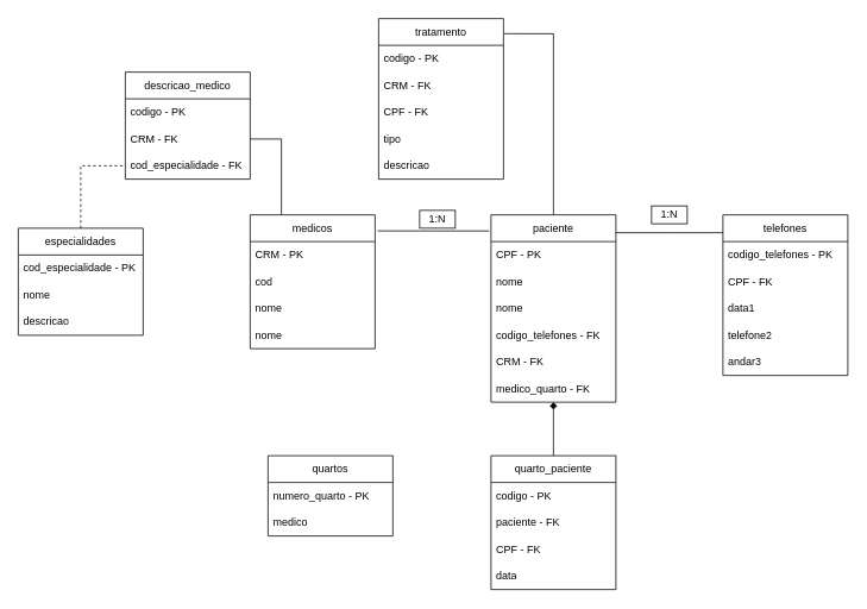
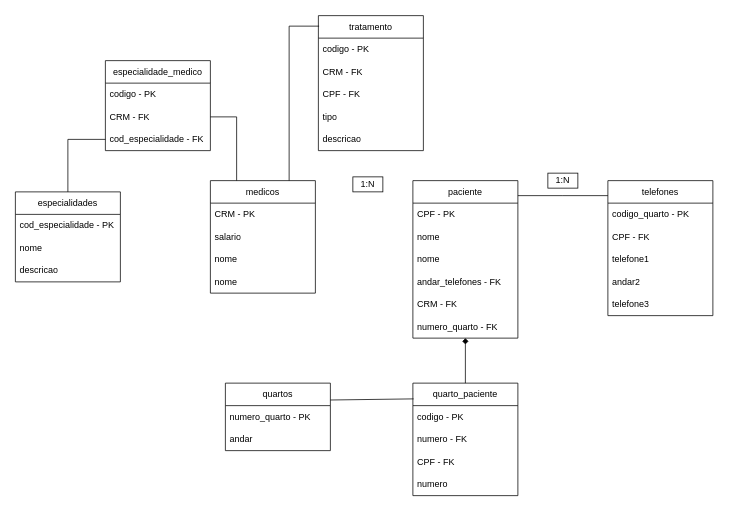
  <mxCell id="0" />
  <mxCell id="1" parent="0" />
  <mxCell id="2" value="medicos" style="swimlane;fontStyle=0;childLayout=stackLayout;horizontal=1;startSize=30;horizontalStack=0;resizeParent=1;resizeParentMax=0;resizeLast=0;collapsible=1;marginBottom=0;whiteSpace=wrap;html=1;" vertex="1" parent="1"><mxGeometry x="280" y="240" width="140" height="150" as="geometry" /></mxCell>
  <mxCell id="3" value="CRM - PK" style="text;strokeColor=none;fillColor=none;align=left;verticalAlign=middle;spacingLeft=4;spacingRight=4;overflow=hidden;points=[[0,0.5],[1,0.5]];portConstraint=eastwest;rotatable=0;whiteSpace=wrap;html=1;" vertex="1" parent="2"><mxGeometry y="30" width="140" height="30" as="geometry" /></mxCell>
- <mxCell id="4" value="cod" style="text;strokeColor=none;fillColor=none;align=left;verticalAlign=middle;spacingLeft=4;spacingRight=4;overflow=hidden;points=[[0,0.5],[1,0.5]];portConstraint=eastwest;rotatable=0;whiteSpace=wrap;html=1;" vertex="1" parent="2"><mxGeometry y="60" width="140" height="30" as="geometry" /></mxCell>
+ <mxCell id="4" value="salario" style="text;strokeColor=none;fillColor=none;align=left;verticalAlign=middle;spacingLeft=4;spacingRight=4;overflow=hidden;points=[[0,0.5],[1,0.5]];portConstraint=eastwest;rotatable=0;whiteSpace=wrap;html=1;" vertex="1" parent="2"><mxGeometry y="60" width="140" height="30" as="geometry" /></mxCell>
  <mxCell id="5" value="nome" style="text;strokeColor=none;fillColor=none;align=left;verticalAlign=middle;spacingLeft=4;spacingRight=4;overflow=hidden;points=[[0,0.5],[1,0.5]];portConstraint=eastwest;rotatable=0;whiteSpace=wrap;html=1;" vertex="1" parent="2"><mxGeometry y="90" width="140" height="30" as="geometry" /></mxCell>
  <mxCell id="6" value="nome" style="text;strokeColor=none;fillColor=none;align=left;verticalAlign=middle;spacingLeft=4;spacingRight=4;overflow=hidden;points=[[0,0.5],[1,0.5]];portConstraint=eastwest;rotatable=0;whiteSpace=wrap;html=1;" vertex="1" parent="2"><mxGeometry y="120" width="140" height="30" as="geometry" /></mxCell>
  <mxCell id="7" value="especialidades" style="swimlane;fontStyle=0;childLayout=stackLayout;horizontal=1;startSize=30;horizontalStack=0;resizeParent=1;resizeParentMax=0;resizeLast=0;collapsible=1;marginBottom=0;whiteSpace=wrap;html=1;" vertex="1" parent="1"><mxGeometry x="20" y="255" width="140" height="120" as="geometry" /></mxCell>
  <mxCell id="8" value="cod_especialidade - PK" style="text;strokeColor=none;fillColor=none;align=left;verticalAlign=middle;spacingLeft=4;spacingRight=4;overflow=hidden;points=[[0,0.5],[1,0.5]];portConstraint=eastwest;rotatable=0;whiteSpace=wrap;html=1;" vertex="1" parent="7"><mxGeometry y="30" width="140" height="30" as="geometry" /></mxCell>
  <mxCell id="9" value="nome" style="text;strokeColor=none;fillColor=none;align=left;verticalAlign=middle;spacingLeft=4;spacingRight=4;overflow=hidden;points=[[0,0.5],[1,0.5]];portConstraint=eastwest;rotatable=0;whiteSpace=wrap;html=1;" vertex="1" parent="7"><mxGeometry y="60" width="140" height="30" as="geometry" /></mxCell>
  <mxCell id="10" value="descricao" style="text;strokeColor=none;fillColor=none;align=left;verticalAlign=middle;spacingLeft=4;spacingRight=4;overflow=hidden;points=[[0,0.5],[1,0.5]];portConstraint=eastwest;rotatable=0;whiteSpace=wrap;html=1;" vertex="1" parent="7"><mxGeometry y="90" width="140" height="30" as="geometry" /></mxCell>
  <mxCell id="11" value="paciente" style="swimlane;fontStyle=0;childLayout=stackLayout;horizontal=1;startSize=30;horizontalStack=0;resizeParent=1;resizeParentMax=0;resizeLast=0;collapsible=1;marginBottom=0;whiteSpace=wrap;html=1;" vertex="1" parent="1"><mxGeometry x="550" y="240" width="140" height="210" as="geometry" /></mxCell>
  <mxCell id="12" value="CPF - PK" style="text;strokeColor=none;fillColor=none;align=left;verticalAlign=middle;spacingLeft=4;spacingRight=4;overflow=hidden;points=[[0,0.5],[1,0.5]];portConstraint=eastwest;rotatable=0;whiteSpace=wrap;html=1;" vertex="1" parent="11"><mxGeometry y="30" width="140" height="30" as="geometry" /></mxCell>
  <mxCell id="13" value="nome" style="text;strokeColor=none;fillColor=none;align=left;verticalAlign=middle;spacingLeft=4;spacingRight=4;overflow=hidden;points=[[0,0.5],[1,0.5]];portConstraint=eastwest;rotatable=0;whiteSpace=wrap;html=1;" vertex="1" parent="11"><mxGeometry y="60" width="140" height="30" as="geometry" /></mxCell>
  <mxCell id="14" value="nome" style="text;strokeColor=none;fillColor=none;align=left;verticalAlign=middle;spacingLeft=4;spacingRight=4;overflow=hidden;points=[[0,0.5],[1,0.5]];portConstraint=eastwest;rotatable=0;whiteSpace=wrap;html=1;" vertex="1" parent="11"><mxGeometry y="90" width="140" height="30" as="geometry" /></mxCell>
- <mxCell id="15" value="codigo_telefones - FK" style="text;strokeColor=none;fillColor=none;align=left;verticalAlign=middle;spacingLeft=4;spacingRight=4;overflow=hidden;points=[[0,0.5],[1,0.5]];portConstraint=eastwest;rotatable=0;whiteSpace=wrap;html=1;" vertex="1" parent="11"><mxGeometry y="120" width="140" height="30" as="geometry" /></mxCell>
+ <mxCell id="15" value="andar_telefones - FK" style="text;strokeColor=none;fillColor=none;align=left;verticalAlign=middle;spacingLeft=4;spacingRight=4;overflow=hidden;points=[[0,0.5],[1,0.5]];portConstraint=eastwest;rotatable=0;whiteSpace=wrap;html=1;" vertex="1" parent="11"><mxGeometry y="120" width="140" height="30" as="geometry" /></mxCell>
  <mxCell id="16" value="CRM - FK" style="text;strokeColor=none;fillColor=none;align=left;verticalAlign=middle;spacingLeft=4;spacingRight=4;overflow=hidden;points=[[0,0.5],[1,0.5]];portConstraint=eastwest;rotatable=0;whiteSpace=wrap;html=1;" vertex="1" parent="11"><mxGeometry y="150" width="140" height="30" as="geometry" /></mxCell>
- <mxCell id="17" value="medico_quarto - FK" style="text;strokeColor=none;fillColor=none;align=left;verticalAlign=middle;spacingLeft=4;spacingRight=4;overflow=hidden;points=[[0,0.5],[1,0.5]];portConstraint=eastwest;rotatable=0;whiteSpace=wrap;html=1;" vertex="1" parent="11"><mxGeometry y="180" width="140" height="30" as="geometry" /></mxCell>
+ <mxCell id="17" value="numero_quarto - FK" style="text;strokeColor=none;fillColor=none;align=left;verticalAlign=middle;spacingLeft=4;spacingRight=4;overflow=hidden;points=[[0,0.5],[1,0.5]];portConstraint=eastwest;rotatable=0;whiteSpace=wrap;html=1;" vertex="1" parent="11"><mxGeometry y="180" width="140" height="30" as="geometry" /></mxCell>
  <mxCell id="18" value="telefones" style="swimlane;fontStyle=0;childLayout=stackLayout;horizontal=1;startSize=30;horizontalStack=0;resizeParent=1;resizeParentMax=0;resizeLast=0;collapsible=1;marginBottom=0;whiteSpace=wrap;html=1;" vertex="1" parent="1"><mxGeometry x="810" y="240" width="140" height="180" as="geometry" /></mxCell>
- <mxCell id="19" value="codigo_telefones - PK" style="text;strokeColor=none;fillColor=none;align=left;verticalAlign=middle;spacingLeft=4;spacingRight=4;overflow=hidden;points=[[0,0.5],[1,0.5]];portConstraint=eastwest;rotatable=0;whiteSpace=wrap;html=1;" vertex="1" parent="18"><mxGeometry y="30" width="140" height="30" as="geometry" /></mxCell>
+ <mxCell id="19" value="codigo_quarto - PK" style="text;strokeColor=none;fillColor=none;align=left;verticalAlign=middle;spacingLeft=4;spacingRight=4;overflow=hidden;points=[[0,0.5],[1,0.5]];portConstraint=eastwest;rotatable=0;whiteSpace=wrap;html=1;" vertex="1" parent="18"><mxGeometry y="30" width="140" height="30" as="geometry" /></mxCell>
  <mxCell id="20" value="CPF - FK" style="text;strokeColor=none;fillColor=none;align=left;verticalAlign=middle;spacingLeft=4;spacingRight=4;overflow=hidden;points=[[0,0.5],[1,0.5]];portConstraint=eastwest;rotatable=0;whiteSpace=wrap;html=1;" vertex="1" parent="18"><mxGeometry y="60" width="140" height="30" as="geometry" /></mxCell>
- <mxCell id="21" value="data1" style="text;strokeColor=none;fillColor=none;align=left;verticalAlign=middle;spacingLeft=4;spacingRight=4;overflow=hidden;points=[[0,0.5],[1,0.5]];portConstraint=eastwest;rotatable=0;whiteSpace=wrap;html=1;" vertex="1" parent="18"><mxGeometry y="90" width="140" height="30" as="geometry" /></mxCell>
- <mxCell id="22" value="telefone2" style="text;strokeColor=none;fillColor=none;align=left;verticalAlign=middle;spacingLeft=4;spacingRight=4;overflow=hidden;points=[[0,0.5],[1,0.5]];portConstraint=eastwest;rotatable=0;whiteSpace=wrap;html=1;" vertex="1" parent="18"><mxGeometry y="120" width="140" height="30" as="geometry" /></mxCell>
- <mxCell id="23" value="andar3" style="text;strokeColor=none;fillColor=none;align=left;verticalAlign=middle;spacingLeft=4;spacingRight=4;overflow=hidden;points=[[0,0.5],[1,0.5]];portConstraint=eastwest;rotatable=0;whiteSpace=wrap;html=1;" vertex="1" parent="18"><mxGeometry y="150" width="140" height="30" as="geometry" /></mxCell>
+ <mxCell id="21" value="telefone1" style="text;strokeColor=none;fillColor=none;align=left;verticalAlign=middle;spacingLeft=4;spacingRight=4;overflow=hidden;points=[[0,0.5],[1,0.5]];portConstraint=eastwest;rotatable=0;whiteSpace=wrap;html=1;" vertex="1" parent="18"><mxGeometry y="90" width="140" height="30" as="geometry" /></mxCell>
+ <mxCell id="22" value="andar2" style="text;strokeColor=none;fillColor=none;align=left;verticalAlign=middle;spacingLeft=4;spacingRight=4;overflow=hidden;points=[[0,0.5],[1,0.5]];portConstraint=eastwest;rotatable=0;whiteSpace=wrap;html=1;" vertex="1" parent="18"><mxGeometry y="120" width="140" height="30" as="geometry" /></mxCell>
+ <mxCell id="23" value="telefone3" style="text;strokeColor=none;fillColor=none;align=left;verticalAlign=middle;spacingLeft=4;spacingRight=4;overflow=hidden;points=[[0,0.5],[1,0.5]];portConstraint=eastwest;rotatable=0;whiteSpace=wrap;html=1;" vertex="1" parent="18"><mxGeometry y="150" width="140" height="30" as="geometry" /></mxCell>
  <mxCell id="24" value="quartos" style="swimlane;fontStyle=0;childLayout=stackLayout;horizontal=1;startSize=30;horizontalStack=0;resizeParent=1;resizeParentMax=0;resizeLast=0;collapsible=1;marginBottom=0;whiteSpace=wrap;html=1;" vertex="1" parent="1"><mxGeometry x="300" y="510" width="140" height="90" as="geometry" /></mxCell>
  <mxCell id="25" value="numero_quarto - PK" style="text;strokeColor=none;fillColor=none;align=left;verticalAlign=middle;spacingLeft=4;spacingRight=4;overflow=hidden;points=[[0,0.5],[1,0.5]];portConstraint=eastwest;rotatable=0;whiteSpace=wrap;html=1;" vertex="1" parent="24"><mxGeometry y="30" width="140" height="30" as="geometry" /></mxCell>
- <mxCell id="26" value="medico" style="text;strokeColor=none;fillColor=none;align=left;verticalAlign=middle;spacingLeft=4;spacingRight=4;overflow=hidden;points=[[0,0.5],[1,0.5]];portConstraint=eastwest;rotatable=0;whiteSpace=wrap;html=1;" vertex="1" parent="24"><mxGeometry y="60" width="140" height="30" as="geometry" /></mxCell>
- <mxCell id="27" value="" style="endArrow=none;html=1;rounded=0;exitX=1.021;exitY=0.12;exitDx=0;exitDy=0;entryX=-0.014;entryY=0.086;entryDx=0;entryDy=0;exitPerimeter=0;entryPerimeter=0;" edge="1" parent="1" source="2" target="11"><mxGeometry width="50" height="50" relative="1" as="geometry"><mxPoint x="420" y="285" as="sourcePoint" /><mxPoint x="550" y="405" as="targetPoint" /></mxGeometry></mxCell>
+ <mxCell id="26" value="andar" style="text;strokeColor=none;fillColor=none;align=left;verticalAlign=middle;spacingLeft=4;spacingRight=4;overflow=hidden;points=[[0,0.5],[1,0.5]];portConstraint=eastwest;rotatable=0;whiteSpace=wrap;html=1;" vertex="1" parent="24"><mxGeometry y="60" width="140" height="30" as="geometry" /></mxCell>
  <mxCell id="28" value="1:N" style="whiteSpace=wrap;html=1;" vertex="1" parent="1"><mxGeometry x="470" y="235" width="40" height="20" as="geometry" /></mxCell>
  <mxCell id="29" value="" style="endArrow=none;html=1;rounded=0;" edge="1" parent="1"><mxGeometry width="50" height="50" relative="1" as="geometry"><mxPoint x="690" y="260" as="sourcePoint" /><mxPoint x="810" y="260" as="targetPoint" /><Array as="points"><mxPoint x="750" y="260" /></Array></mxGeometry></mxCell>
  <mxCell id="30" value="1:N" style="whiteSpace=wrap;html=1;" vertex="1" parent="1"><mxGeometry x="730" y="230" width="40" height="20" as="geometry" /></mxCell>
  <mxCell id="31" value="quarto_paciente" style="swimlane;fontStyle=0;childLayout=stackLayout;horizontal=1;startSize=30;horizontalStack=0;resizeParent=1;resizeParentMax=0;resizeLast=0;collapsible=1;marginBottom=0;whiteSpace=wrap;html=1;" vertex="1" parent="1"><mxGeometry x="550" y="510" width="140" height="150" as="geometry" /></mxCell>
  <mxCell id="32" value="codigo - PK" style="text;strokeColor=none;fillColor=none;align=left;verticalAlign=middle;spacingLeft=4;spacingRight=4;overflow=hidden;points=[[0,0.5],[1,0.5]];portConstraint=eastwest;rotatable=0;whiteSpace=wrap;html=1;" vertex="1" parent="31"><mxGeometry y="30" width="140" height="30" as="geometry" /></mxCell>
- <mxCell id="33" value="paciente - FK" style="text;strokeColor=none;fillColor=none;align=left;verticalAlign=middle;spacingLeft=4;spacingRight=4;overflow=hidden;points=[[0,0.5],[1,0.5]];portConstraint=eastwest;rotatable=0;whiteSpace=wrap;html=1;" vertex="1" parent="31"><mxGeometry y="60" width="140" height="30" as="geometry" /></mxCell>
+ <mxCell id="33" value="numero - FK" style="text;strokeColor=none;fillColor=none;align=left;verticalAlign=middle;spacingLeft=4;spacingRight=4;overflow=hidden;points=[[0,0.5],[1,0.5]];portConstraint=eastwest;rotatable=0;whiteSpace=wrap;html=1;" vertex="1" parent="31"><mxGeometry y="60" width="140" height="30" as="geometry" /></mxCell>
  <mxCell id="34" value="CPF - FK" style="text;strokeColor=none;fillColor=none;align=left;verticalAlign=middle;spacingLeft=4;spacingRight=4;overflow=hidden;points=[[0,0.5],[1,0.5]];portConstraint=eastwest;rotatable=0;whiteSpace=wrap;html=1;" vertex="1" parent="31"><mxGeometry y="90" width="140" height="30" as="geometry" /></mxCell>
- <mxCell id="35" value="data" style="text;strokeColor=none;fillColor=none;align=left;verticalAlign=middle;spacingLeft=4;spacingRight=4;overflow=hidden;points=[[0,0.5],[1,0.5]];portConstraint=eastwest;rotatable=0;whiteSpace=wrap;html=1;" vertex="1" parent="31"><mxGeometry y="120" width="140" height="30" as="geometry" /></mxCell>
+ <mxCell id="35" value="numero" style="text;strokeColor=none;fillColor=none;align=left;verticalAlign=middle;spacingLeft=4;spacingRight=4;overflow=hidden;points=[[0,0.5],[1,0.5]];portConstraint=eastwest;rotatable=0;whiteSpace=wrap;html=1;" vertex="1" parent="31"><mxGeometry y="120" width="140" height="30" as="geometry" /></mxCell>
  <mxCell id="36" value="" style="endArrow=diamond;html=1;rounded=0;" edge="1" parent="1" source="31" target="17"><mxGeometry width="50" height="50" relative="1" as="geometry"><mxPoint x="750" y="500" as="sourcePoint" /><mxPoint x="800" y="440" as="targetPoint" /></mxGeometry></mxCell>
- <mxCell id="38" value="descricao_medico" style="swimlane;fontStyle=0;childLayout=stackLayout;horizontal=1;startSize=30;horizontalStack=0;resizeParent=1;resizeParentMax=0;resizeLast=0;collapsible=1;marginBottom=0;whiteSpace=wrap;html=1;" vertex="1" parent="1"><mxGeometry x="140" y="80" width="140" height="120" as="geometry" /></mxCell>
+ <mxCell id="37" value="" style="endArrow=none;html=1;rounded=0;exitX=1;exitY=0.25;exitDx=0;exitDy=0;entryX=0.007;entryY=0.14;entryDx=0;entryDy=0;entryPerimeter=0;" edge="1" parent="1" source="24" target="31"><mxGeometry width="50" height="50" relative="1" as="geometry"><mxPoint x="440" y="720" as="sourcePoint" /><mxPoint x="490" y="670" as="targetPoint" /></mxGeometry></mxCell>
+ <mxCell id="38" value="especialidade_medico" style="swimlane;fontStyle=0;childLayout=stackLayout;horizontal=1;startSize=30;horizontalStack=0;resizeParent=1;resizeParentMax=0;resizeLast=0;collapsible=1;marginBottom=0;whiteSpace=wrap;html=1;" vertex="1" parent="1"><mxGeometry x="140" y="80" width="140" height="120" as="geometry" /></mxCell>
  <mxCell id="39" value="codigo - PK" style="text;strokeColor=none;fillColor=none;align=left;verticalAlign=middle;spacingLeft=4;spacingRight=4;overflow=hidden;points=[[0,0.5],[1,0.5]];portConstraint=eastwest;rotatable=0;whiteSpace=wrap;html=1;" vertex="1" parent="38"><mxGeometry y="30" width="140" height="30" as="geometry" /></mxCell>
  <mxCell id="40" value="CRM - FK" style="text;strokeColor=none;fillColor=none;align=left;verticalAlign=middle;spacingLeft=4;spacingRight=4;overflow=hidden;points=[[0,0.5],[1,0.5]];portConstraint=eastwest;rotatable=0;whiteSpace=wrap;html=1;" vertex="1" parent="38"><mxGeometry y="60" width="140" height="30" as="geometry" /></mxCell>
  <mxCell id="41" value="cod_especialidade - FK" style="text;strokeColor=none;fillColor=none;align=left;verticalAlign=middle;spacingLeft=4;spacingRight=4;overflow=hidden;points=[[0,0.5],[1,0.5]];portConstraint=eastwest;rotatable=0;whiteSpace=wrap;html=1;" vertex="1" parent="38"><mxGeometry y="90" width="140" height="30" as="geometry" /></mxCell>
- <mxCell id="42" value="" style="endArrow=none;html=1;rounded=0;exitX=0.5;exitY=0;exitDx=0;exitDy=0;dashed=1;" edge="1" parent="1" source="7" target="41"><mxGeometry width="50" height="50" relative="1" as="geometry"><mxPoint x="70" y="190" as="sourcePoint" /><mxPoint x="120" y="140" as="targetPoint" /><Array as="points"><mxPoint x="90" y="185" /></Array></mxGeometry></mxCell>
+ <mxCell id="42" value="" style="endArrow=none;html=1;rounded=0;exitX=0.5;exitY=0;exitDx=0;exitDy=0;" edge="1" parent="1" source="7" target="41"><mxGeometry width="50" height="50" relative="1" as="geometry"><mxPoint x="70" y="190" as="sourcePoint" /><mxPoint x="120" y="140" as="targetPoint" /><Array as="points"><mxPoint x="90" y="185" /></Array></mxGeometry></mxCell>
  <mxCell id="43" value="" style="endArrow=none;html=1;rounded=0;exitX=0.25;exitY=0;exitDx=0;exitDy=0;entryX=1;entryY=0.5;entryDx=0;entryDy=0;" edge="1" parent="1" source="2" target="40"><mxGeometry width="50" height="50" relative="1" as="geometry"><mxPoint x="350" y="220" as="sourcePoint" /><mxPoint x="400" y="120" as="targetPoint" /><Array as="points"><mxPoint x="315" y="155" /></Array></mxGeometry></mxCell>
  <mxCell id="44" value="tratamento" style="swimlane;fontStyle=0;childLayout=stackLayout;horizontal=1;startSize=30;horizontalStack=0;resizeParent=1;resizeParentMax=0;resizeLast=0;collapsible=1;marginBottom=0;whiteSpace=wrap;html=1;" vertex="1" parent="1"><mxGeometry x="424" y="20" width="140" height="180" as="geometry" /></mxCell>
  <mxCell id="45" value="codigo - PK" style="text;strokeColor=none;fillColor=none;align=left;verticalAlign=middle;spacingLeft=4;spacingRight=4;overflow=hidden;points=[[0,0.5],[1,0.5]];portConstraint=eastwest;rotatable=0;whiteSpace=wrap;html=1;" vertex="1" parent="44"><mxGeometry y="30" width="140" height="30" as="geometry" /></mxCell>
  <mxCell id="46" value="CRM - FK" style="text;strokeColor=none;fillColor=none;align=left;verticalAlign=middle;spacingLeft=4;spacingRight=4;overflow=hidden;points=[[0,0.5],[1,0.5]];portConstraint=eastwest;rotatable=0;whiteSpace=wrap;html=1;" vertex="1" parent="44"><mxGeometry y="60" width="140" height="30" as="geometry" /></mxCell>
  <mxCell id="47" value="CPF - FK" style="text;strokeColor=none;fillColor=none;align=left;verticalAlign=middle;spacingLeft=4;spacingRight=4;overflow=hidden;points=[[0,0.5],[1,0.5]];portConstraint=eastwest;rotatable=0;whiteSpace=wrap;html=1;" vertex="1" parent="44"><mxGeometry y="90" width="140" height="30" as="geometry" /></mxCell>
  <mxCell id="48" value="tipo" style="text;strokeColor=none;fillColor=none;align=left;verticalAlign=middle;spacingLeft=4;spacingRight=4;overflow=hidden;points=[[0,0.5],[1,0.5]];portConstraint=eastwest;rotatable=0;whiteSpace=wrap;html=1;" vertex="1" parent="44"><mxGeometry y="120" width="140" height="30" as="geometry" /></mxCell>
  <mxCell id="49" value="descricao" style="text;strokeColor=none;fillColor=none;align=left;verticalAlign=middle;spacingLeft=4;spacingRight=4;overflow=hidden;points=[[0,0.5],[1,0.5]];portConstraint=eastwest;rotatable=0;whiteSpace=wrap;html=1;" vertex="1" parent="44"><mxGeometry y="150" width="140" height="30" as="geometry" /></mxCell>
- <mxCell id="51" value="" style="endArrow=none;html=1;rounded=0;exitX=1.007;exitY=0.094;exitDx=0;exitDy=0;exitPerimeter=0;entryX=0.5;entryY=0;entryDx=0;entryDy=0;" edge="1" parent="1" source="44" target="11"><mxGeometry width="50" height="50" relative="1" as="geometry"><mxPoint x="650" y="150" as="sourcePoint" /><mxPoint x="700" y="100" as="targetPoint" /><Array as="points"><mxPoint x="620" y="37" /></Array></mxGeometry></mxCell>
+ <mxCell id="50" value="" style="endArrow=none;html=1;rounded=0;exitX=0.75;exitY=0;exitDx=0;exitDy=0;entryX=0.007;entryY=0.078;entryDx=0;entryDy=0;entryPerimeter=0;" edge="1" parent="1" source="2" target="44"><mxGeometry width="50" height="50" relative="1" as="geometry"><mxPoint x="470" y="210" as="sourcePoint" /><mxPoint x="520" y="160" as="targetPoint" /><Array as="points"><mxPoint x="385" y="34" /></Array></mxGeometry></mxCell>
